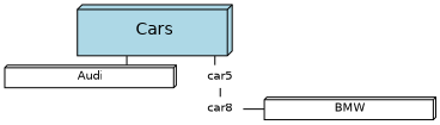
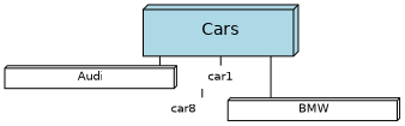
  digraph {
    fontname="DejaVu Sans"
    ranksep=0.1
    splines=ortho
    node [fontname="DejaVu Sans" fontsize=10 shape=box3d]
    edge [dir=none fontname="DejaVu Sans"]
    n1 [height=0.2 label=Audi width=2.0]
-   car1 [height=0 shape=none width=0 label=car5]
+   car1 [height=0 shape=none width=0]
    n3 [height=0.2 label=BMW width=2.0]
    n4 [height=0 label=car8 shape=none width=0]
    n5 [fillcolor=lightblue height=0.6 label=Cars style=filled width=1.8 fontsize=""]
    subgraph sub_1 {
      rank=same
      n1
      car1
    }
    subgraph sub_2 {
      rank=same
      n3
      n4
    }
    car1 -> n4
-   n4 -> n3
+   n5 -> n3
    n5 -> n1
    n5 -> car1
  }
